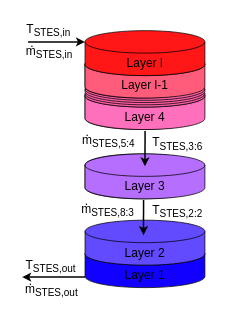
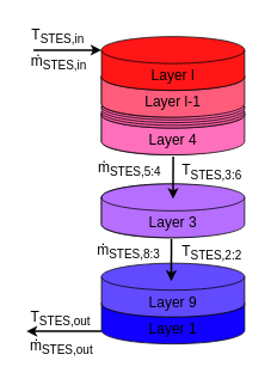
  <mxCell id="0" />
  <mxCell id="1" parent="0" />
  <mxCell id="2" value="Layer 4" style="shape=cylinder3;whiteSpace=wrap;html=1;boundedLbl=1;backgroundOutline=1;size=15;fillColor=#FF70BC;fontSize=16;" parent="1" vertex="1"><mxGeometry x="113" y="112" width="150" height="60" as="geometry" /></mxCell>
  <mxCell id="3" value="Layer 1" style="shape=cylinder3;whiteSpace=wrap;html=1;boundedLbl=1;backgroundOutline=1;size=15;fillColor=#1100FF;fontSize=16;" parent="1" vertex="1"><mxGeometry x="113" y="323" width="160" height="60" as="geometry" /></mxCell>
  <mxCell id="4" value="Layer 4" style="shape=cylinder3;whiteSpace=wrap;html=1;boundedLbl=1;backgroundOutline=1;size=15;fillColor=#FF70BC;fontSize=16;" parent="1" vertex="1"><mxGeometry x="113" y="112" width="160" height="60" as="geometry" /></mxCell>
  <mxCell id="5" value="" style="endArrow=classic;html=1;rounded=0;entryX=0;entryY=0;entryDx=0;entryDy=15;entryPerimeter=0;strokeWidth=2;" parent="1" target="21" edge="1"><mxGeometry width="50" height="50" relative="1" as="geometry"><mxPoint x="37" y="55" as="sourcePoint" /><mxPoint x="73" y="17" as="targetPoint" /><Array as="points" /></mxGeometry></mxCell>
  <mxCell id="6" value="&lt;font style=&quot;font-size: 16px;&quot;&gt;T&lt;sub&gt;STES,in&lt;/sub&gt;&lt;/font&gt;" style="text;html=1;align=center;verticalAlign=middle;resizable=0;points=[];autosize=1;strokeColor=none;fillColor=none;" parent="1" vertex="1"><mxGeometry x="24" y="20" width="80" height="40" as="geometry" /></mxCell>
  <mxCell id="7" value="&lt;font style=&quot;font-size: 16px;&quot;&gt;m&lt;sub&gt;STES,in&lt;/sub&gt;&lt;/font&gt;" style="text;html=1;align=center;verticalAlign=middle;resizable=0;points=[];autosize=1;strokeColor=none;fillColor=none;" parent="1" vertex="1"><mxGeometry x="20" y="49" width="90" height="40" as="geometry" /></mxCell>
  <mxCell id="8" value="" style="endArrow=classic;html=1;rounded=0;exitX=0.265;exitY=1;exitDx=0;exitDy=0;exitPerimeter=0;strokeWidth=2;" parent="1" edge="1"><mxGeometry width="50" height="50" relative="1" as="geometry"><mxPoint x="113" y="369" as="sourcePoint" /><mxPoint x="29" y="369" as="targetPoint" /><Array as="points" /></mxGeometry></mxCell>
  <mxCell id="9" value="&lt;font style=&quot;font-size: 16px;&quot;&gt;T&lt;sub&gt;STES,out&lt;/sub&gt;&lt;/font&gt;" style="text;html=1;align=center;verticalAlign=middle;resizable=0;points=[];autosize=1;strokeColor=none;fillColor=none;" parent="1" vertex="1"><mxGeometry x="22" y="334" width="90" height="40" as="geometry" /></mxCell>
  <mxCell id="10" value="&lt;font style=&quot;font-size: 16px;&quot;&gt;m&lt;sub&gt;STES,out&lt;/sub&gt;&lt;/font&gt;" style="text;html=1;align=center;verticalAlign=middle;resizable=0;points=[];autosize=1;strokeColor=none;fillColor=none;" parent="1" vertex="1"><mxGeometry x="23" y="367" width="90" height="40" as="geometry" /></mxCell>
  <mxCell id="11" value="Layer 1" style="text;html=1;align=center;verticalAlign=middle;resizable=0;points=[];autosize=1;strokeColor=none;fillColor=none;" parent="1" vertex="1"><mxGeometry x="153" y="67" width="60" height="30" as="geometry" /></mxCell>
  <mxCell id="12" value="" style="shape=cylinder3;whiteSpace=wrap;html=1;boundedLbl=1;backgroundOutline=1;size=15;fillColor=#FF5EA4;" parent="1" vertex="1"><mxGeometry x="113" y="109" width="160" height="33" as="geometry" /></mxCell>
  <mxCell id="13" value="Layer 3" style="shape=cylinder3;whiteSpace=wrap;html=1;boundedLbl=1;backgroundOutline=1;size=15;fillColor=#B66EFF;" parent="1" vertex="1"><mxGeometry x="113" y="204.5" width="150" height="60" as="geometry" /></mxCell>
  <mxCell id="14" value="" style="shape=cylinder3;whiteSpace=wrap;html=1;boundedLbl=1;backgroundOutline=1;size=15;fillColor=#FF5EA4;" parent="1" vertex="1"><mxGeometry x="113" y="103" width="160" height="33" as="geometry" /></mxCell>
  <mxCell id="15" value="Layer l-1" style="shape=cylinder3;whiteSpace=wrap;html=1;boundedLbl=1;backgroundOutline=1;size=15;fillColor=#FF5C7C;" parent="1" vertex="1"><mxGeometry x="113" y="70" width="150" height="60" as="geometry" /></mxCell>
  <mxCell id="16" value="." style="text;html=1;align=center;verticalAlign=middle;resizable=0;points=[];autosize=1;strokeColor=none;fillColor=none;fontSize=16;" parent="1" vertex="1"><mxGeometry x="27" y="41" width="30" height="30" as="geometry" /></mxCell>
  <mxCell id="17" value="&lt;font style=&quot;font-size: 16px;&quot;&gt;.&lt;/font&gt;" style="text;html=1;align=center;verticalAlign=middle;resizable=0;points=[];autosize=1;strokeColor=none;fillColor=none;" parent="1" vertex="1"><mxGeometry x="25" y="359" width="30" height="30" as="geometry" /></mxCell>
  <mxCell id="18" value="Layer l-1" style="shape=cylinder3;whiteSpace=wrap;html=1;boundedLbl=1;backgroundOutline=1;size=15;fillColor=#FF5C7C;fontSize=16;" parent="1" vertex="1"><mxGeometry x="113" y="70" width="160" height="60" as="geometry" /></mxCell>
- <mxCell id="19" value="Layer 2" style="shape=cylinder3;whiteSpace=wrap;html=1;boundedLbl=1;backgroundOutline=1;size=15;fillColor=#624AFF;fontSize=16;" parent="1" vertex="1"><mxGeometry x="113" y="293" width="160" height="60" as="geometry" /></mxCell>
+ <mxCell id="19" value="Layer 9" style="shape=cylinder3;whiteSpace=wrap;html=1;boundedLbl=1;backgroundOutline=1;size=15;fillColor=#624AFF;fontSize=16;" parent="1" vertex="1"><mxGeometry x="113" y="293" width="160" height="60" as="geometry" /></mxCell>
  <mxCell id="20" value="Layer 3" style="shape=cylinder3;whiteSpace=wrap;html=1;boundedLbl=1;backgroundOutline=1;size=15;fillColor=#B66EFF;fontSize=16;" parent="1" vertex="1"><mxGeometry x="113" y="204.5" width="160" height="60" as="geometry" /></mxCell>
  <mxCell id="21" value="Layer l" style="shape=cylinder3;whiteSpace=wrap;html=1;boundedLbl=1;backgroundOutline=1;size=15;fillColor=#FF1717;fontSize=16;" parent="1" vertex="1"><mxGeometry x="113" y="40" width="160" height="60" as="geometry" /></mxCell>
  <mxCell id="22" value="" style="endArrow=classic;html=1;rounded=0;exitX=0.501;exitY=1.035;exitDx=0;exitDy=0;exitPerimeter=0;strokeWidth=2;" parent="1" source="4" edge="1"><mxGeometry width="50" height="50" relative="1" as="geometry"><mxPoint x="203" y="182" as="sourcePoint" /><mxPoint x="193" y="221" as="targetPoint" /></mxGeometry></mxCell>
  <mxCell id="23" value="&lt;font style=&quot;font-size: 16px;&quot;&gt;m&lt;sub&gt;STES,5:4&lt;/sub&gt;&lt;/font&gt;" style="text;html=1;align=center;verticalAlign=middle;resizable=0;points=[];autosize=1;strokeColor=none;fillColor=none;" parent="1" vertex="1"><mxGeometry x="99" y="168" width="90" height="40" as="geometry" /></mxCell>
  <mxCell id="24" value="&lt;font style=&quot;font-size: 16px;&quot;&gt;T&lt;sub&gt;STES,3:6&lt;/sub&gt;&lt;/font&gt;" style="text;html=1;align=center;verticalAlign=middle;resizable=0;points=[];autosize=1;strokeColor=none;fillColor=none;" parent="1" vertex="1"><mxGeometry x="191" y="171" width="90" height="40" as="geometry" /></mxCell>
  <mxCell id="25" value="&lt;font style=&quot;font-size: 16px;&quot;&gt;.&lt;/font&gt;" style="text;html=1;align=center;verticalAlign=middle;resizable=0;points=[];autosize=1;strokeColor=none;fillColor=none;" parent="1" vertex="1"><mxGeometry x="101" y="160" width="30" height="30" as="geometry" /></mxCell>
  <mxCell id="26" value="" style="endArrow=classic;html=1;rounded=0;exitX=0.501;exitY=1.035;exitDx=0;exitDy=0;exitPerimeter=0;strokeWidth=2;" edge="1" parent="1"><mxGeometry width="50" height="50" relative="1" as="geometry"><mxPoint x="191.16" y="266.1" as="sourcePoint" /><mxPoint x="191" y="313" as="targetPoint" /></mxGeometry></mxCell>
  <mxCell id="27" value="&lt;font style=&quot;font-size: 16px;&quot;&gt;m&lt;sub&gt;STES,8:3&lt;/sub&gt;&lt;/font&gt;" style="text;html=1;align=center;verticalAlign=middle;resizable=0;points=[];autosize=1;strokeColor=none;fillColor=none;" vertex="1" parent="1"><mxGeometry x="98" y="260" width="90" height="40" as="geometry" /></mxCell>
  <mxCell id="28" value="&lt;font style=&quot;font-size: 16px;&quot;&gt;T&lt;sub&gt;STES,2:2&lt;/sub&gt;&lt;/font&gt;" style="text;html=1;align=center;verticalAlign=middle;resizable=0;points=[];autosize=1;strokeColor=none;fillColor=none;" vertex="1" parent="1"><mxGeometry x="191" y="261" width="90" height="40" as="geometry" /></mxCell>
  <mxCell id="29" value="&lt;font style=&quot;font-size: 16px;&quot;&gt;.&lt;/font&gt;" style="text;html=1;align=center;verticalAlign=middle;resizable=0;points=[];autosize=1;strokeColor=none;fillColor=none;" vertex="1" parent="1"><mxGeometry x="100" y="252" width="30" height="30" as="geometry" /></mxCell>
